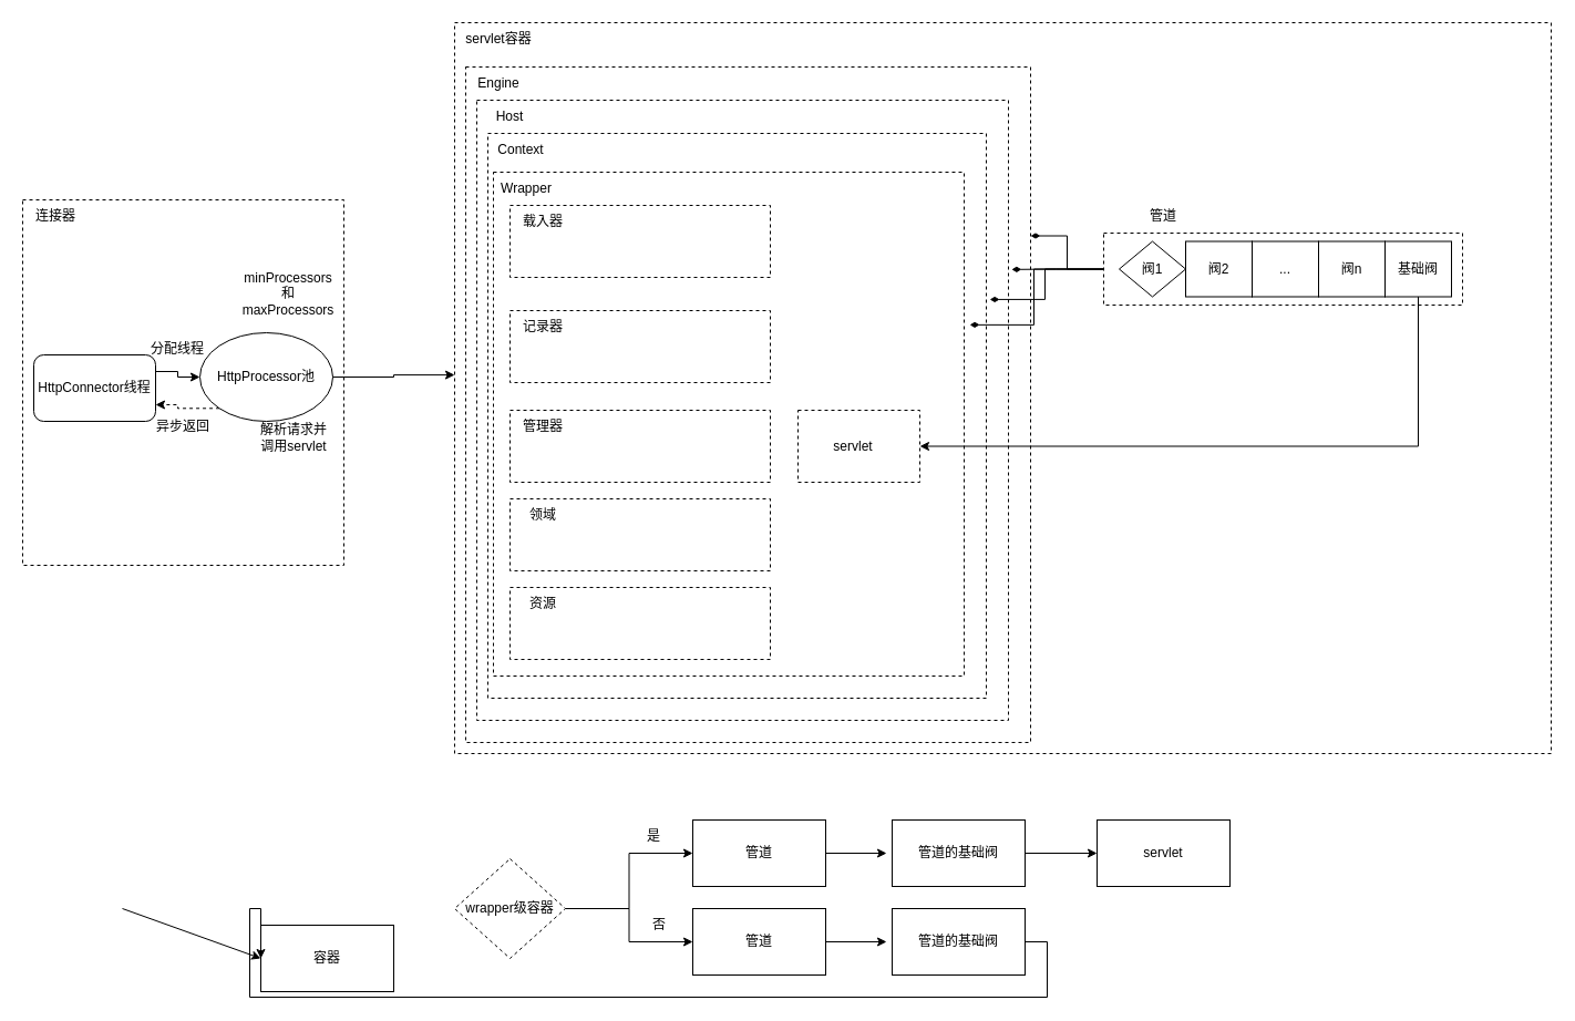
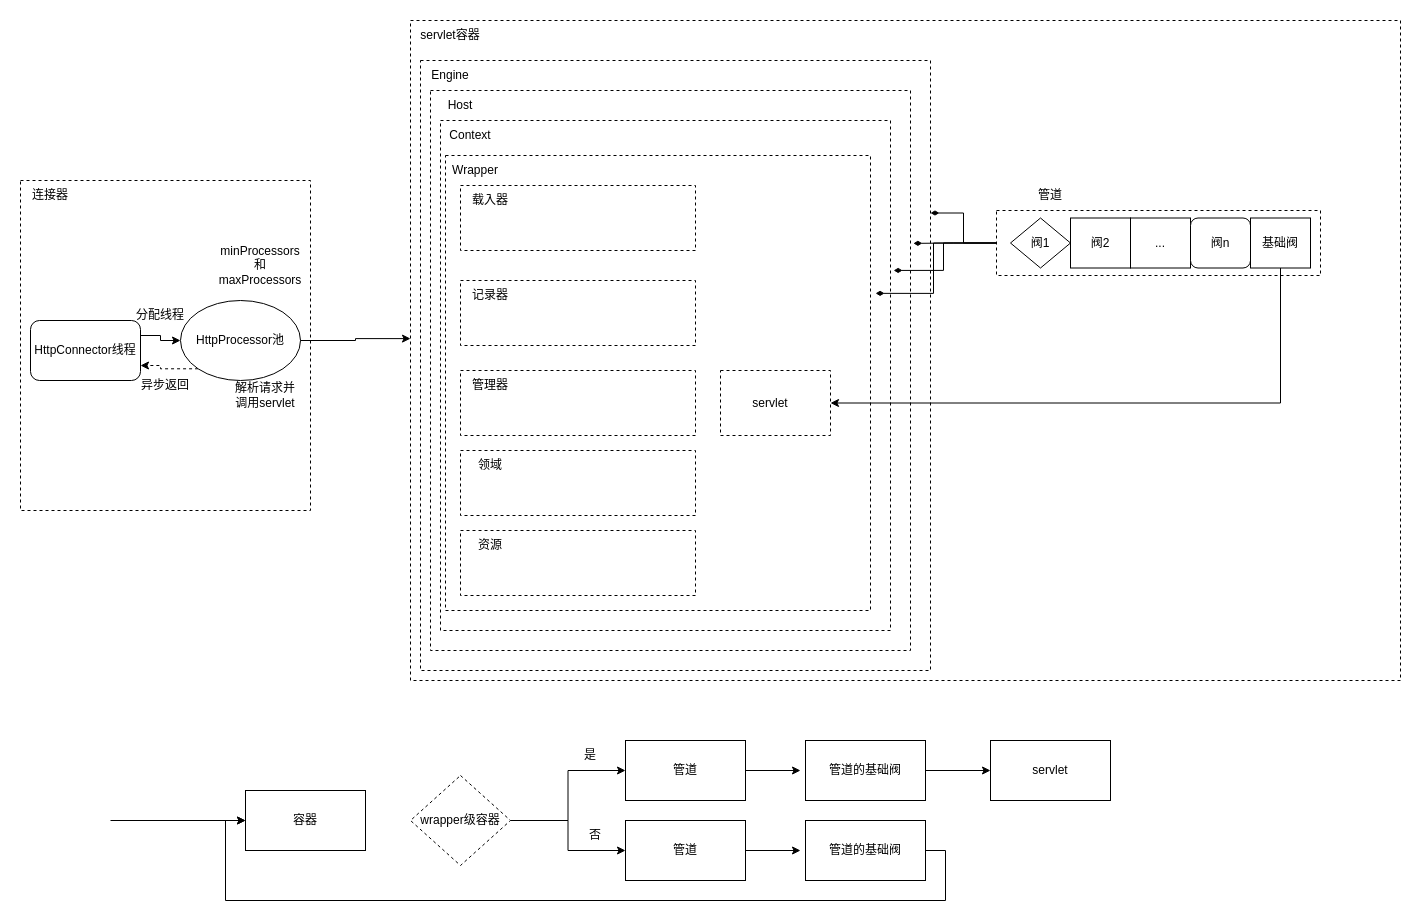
  <mxCell id="0" />
  <mxCell id="1" parent="0" />
  <mxCell id="2" value="" style="rounded=0;whiteSpace=wrap;html=1;fillColor=none;dashed=1;" parent="1" vertex="1"><mxGeometry x="410" y="20" width="990" height="660" as="geometry" /></mxCell>
  <mxCell id="3" value="" style="rounded=0;whiteSpace=wrap;html=1;fillColor=none;dashed=1;" parent="1" vertex="1"><mxGeometry x="20" y="180" width="290" height="330" as="geometry" /></mxCell>
  <mxCell id="4" style="edgeStyle=orthogonalEdgeStyle;rounded=0;orthogonalLoop=1;jettySize=auto;html=1;exitX=0;exitY=1;exitDx=0;exitDy=0;entryX=1;entryY=0.75;entryDx=0;entryDy=0;dashed=1;" parent="1" source="5" target="7" edge="1"><mxGeometry relative="1" as="geometry" /></mxCell>
  <mxCell id="5" value="HttpProcessor池" style="ellipse;whiteSpace=wrap;html=1;" parent="1" vertex="1"><mxGeometry x="180" y="300" width="120" height="80" as="geometry" /></mxCell>
  <mxCell id="6" style="edgeStyle=orthogonalEdgeStyle;rounded=0;orthogonalLoop=1;jettySize=auto;html=1;exitX=1;exitY=0.25;exitDx=0;exitDy=0;entryX=0;entryY=0.5;entryDx=0;entryDy=0;" parent="1" source="7" target="5" edge="1"><mxGeometry relative="1" as="geometry" /></mxCell>
  <mxCell id="7" value="HttpConnector线程" style="rounded=1;whiteSpace=wrap;html=1;" parent="1" vertex="1"><mxGeometry x="30" y="320" width="110" height="60" as="geometry" /></mxCell>
  <mxCell id="8" value="minProcessors和&lt;br&gt;maxProcessors" style="text;html=1;align=center;verticalAlign=middle;whiteSpace=wrap;rounded=0;" parent="1" vertex="1"><mxGeometry x="230" y="250" width="60" height="30" as="geometry" /></mxCell>
  <mxCell id="9" value="servlet容器" style="text;html=1;align=center;verticalAlign=middle;whiteSpace=wrap;rounded=0;" parent="1" vertex="1"><mxGeometry x="410" y="20" width="80" height="30" as="geometry" /></mxCell>
  <mxCell id="10" value="连接器" style="text;html=1;align=center;verticalAlign=middle;whiteSpace=wrap;rounded=0;" parent="1" vertex="1"><mxGeometry x="20" y="180" width="60" height="30" as="geometry" /></mxCell>
  <mxCell id="11" style="edgeStyle=orthogonalEdgeStyle;rounded=0;orthogonalLoop=1;jettySize=auto;html=1;exitX=1;exitY=0.5;exitDx=0;exitDy=0;entryX=0;entryY=0.482;entryDx=0;entryDy=0;entryPerimeter=0;" parent="1" source="5" target="2" edge="1"><mxGeometry relative="1" as="geometry" /></mxCell>
  <mxCell id="12" value="分配线程" style="text;html=1;align=center;verticalAlign=middle;whiteSpace=wrap;rounded=0;" parent="1" vertex="1"><mxGeometry x="130" y="300" width="60" height="30" as="geometry" /></mxCell>
  <mxCell id="13" value="异步返回" style="text;html=1;align=center;verticalAlign=middle;whiteSpace=wrap;rounded=0;" parent="1" vertex="1"><mxGeometry x="135" y="370" width="60" height="30" as="geometry" /></mxCell>
  <mxCell id="14" value="解析请求并调用servlet" style="text;html=1;align=center;verticalAlign=middle;whiteSpace=wrap;rounded=0;" parent="1" vertex="1"><mxGeometry x="230" y="380" width="70" height="30" as="geometry" /></mxCell>
  <mxCell id="15" value="" style="rounded=0;whiteSpace=wrap;html=1;fillColor=none;dashed=1;" parent="1" vertex="1"><mxGeometry x="420" y="60" width="510" height="610" as="geometry" /></mxCell>
  <mxCell id="16" value="Engine" style="text;html=1;align=center;verticalAlign=middle;whiteSpace=wrap;rounded=0;" parent="1" vertex="1"><mxGeometry x="420" y="60" width="60" height="30" as="geometry" /></mxCell>
  <mxCell id="17" value="" style="rounded=0;whiteSpace=wrap;html=1;fillColor=none;dashed=1;" parent="1" vertex="1"><mxGeometry x="430" y="90" width="480" height="560" as="geometry" /></mxCell>
  <mxCell id="18" value="Host" style="text;html=1;align=center;verticalAlign=middle;whiteSpace=wrap;rounded=0;" parent="1" vertex="1"><mxGeometry x="430" y="90" width="60" height="30" as="geometry" /></mxCell>
  <mxCell id="19" value="" style="rounded=0;whiteSpace=wrap;html=1;fillColor=none;dashed=1;" parent="1" vertex="1"><mxGeometry x="440" y="120" width="450" height="510" as="geometry" /></mxCell>
  <mxCell id="20" value="Context" style="text;html=1;align=center;verticalAlign=middle;whiteSpace=wrap;rounded=0;" parent="1" vertex="1"><mxGeometry x="440" y="120" width="60" height="30" as="geometry" /></mxCell>
  <mxCell id="21" value="" style="rounded=0;whiteSpace=wrap;html=1;fillColor=none;dashed=1;" parent="1" vertex="1"><mxGeometry x="445" y="155" width="425" height="455" as="geometry" /></mxCell>
  <mxCell id="22" value="Wrapper" style="text;html=1;align=center;verticalAlign=middle;whiteSpace=wrap;rounded=0;" parent="1" vertex="1"><mxGeometry x="445" y="155" width="60" height="30" as="geometry" /></mxCell>
  <mxCell id="23" value="" style="rounded=0;whiteSpace=wrap;html=1;fillColor=none;dashed=1;" parent="1" vertex="1"><mxGeometry x="460" y="185" width="235" height="65" as="geometry" /></mxCell>
  <mxCell id="24" value="载入器" style="text;html=1;align=center;verticalAlign=middle;whiteSpace=wrap;rounded=0;" parent="1" vertex="1"><mxGeometry x="460" y="185" width="60" height="30" as="geometry" /></mxCell>
  <mxCell id="25" value="" style="rounded=0;whiteSpace=wrap;html=1;fillColor=none;dashed=1;" parent="1" vertex="1"><mxGeometry x="460" y="280" width="235" height="65" as="geometry" /></mxCell>
  <mxCell id="26" value="记录器" style="text;html=1;align=center;verticalAlign=middle;whiteSpace=wrap;rounded=0;" parent="1" vertex="1"><mxGeometry x="460" y="280" width="60" height="30" as="geometry" /></mxCell>
  <mxCell id="27" value="" style="rounded=0;whiteSpace=wrap;html=1;fillColor=none;dashed=1;" parent="1" vertex="1"><mxGeometry x="460" y="370" width="235" height="65" as="geometry" /></mxCell>
  <mxCell id="28" value="管理器" style="text;html=1;align=center;verticalAlign=middle;whiteSpace=wrap;rounded=0;" parent="1" vertex="1"><mxGeometry x="460" y="370" width="60" height="30" as="geometry" /></mxCell>
  <mxCell id="29" value="" style="rounded=0;whiteSpace=wrap;html=1;fillColor=none;dashed=1;" parent="1" vertex="1"><mxGeometry x="460" y="450" width="235" height="65" as="geometry" /></mxCell>
  <mxCell id="30" value="领域&lt;span style=&quot;color: rgba(0, 0, 0, 0); font-family: monospace; font-size: 0px; text-align: start; text-wrap: nowrap;&quot;&gt;%3CmxGraphModel%3E%3Croot%3E%3CmxCell%20id%3D%220%22%2F%3E%3CmxCell%20id%3D%221%22%20parent%3D%220%22%2F%3E%3CmxCell%20id%3D%222%22%20value%3D%22%22%20style%3D%22rounded%3D0%3BwhiteSpace%3Dwrap%3Bhtml%3D1%3BfillColor%3Dnone%3Bdashed%3D1%3B%22%20vertex%3D%221%22%20parent%3D%221%22%3E%3CmxGeometry%20x%3D%22470%22%20y%3D%22425%22%20width%3D%22235%22%20height%3D%2265%22%20as%3D%22geometry%22%2F%3E%3C%2FmxCell%3E%3CmxCell%20id%3D%223%22%20value%3D%22%E8%BD%BD%E5%85%A5%E5%99%A8%22%20style%3D%22text%3Bhtml%3D1%3Balign%3Dcenter%3BverticalAlign%3Dmiddle%3BwhiteSpace%3Dwrap%3Brounded%3D0%3B%22%20vertex%3D%221%22%20parent%3D%221%22%3E%3CmxGeometry%20x%3D%22470%22%20y%3D%22425%22%20width%3D%2260%22%20height%3D%2230%22%20as%3D%22geometry%22%2F%3E%3C%2FmxCell%3E%3C%2Froot%3E%3C%2FmxGraphModel%3E&lt;/span&gt;" style="text;html=1;align=center;verticalAlign=middle;whiteSpace=wrap;rounded=0;" parent="1" vertex="1"><mxGeometry x="460" y="450" width="60" height="30" as="geometry" /></mxCell>
  <mxCell id="31" value="" style="rounded=0;whiteSpace=wrap;html=1;fillColor=none;dashed=1;" parent="1" vertex="1"><mxGeometry x="460" y="530" width="235" height="65" as="geometry" /></mxCell>
  <mxCell id="32" value="资源" style="text;html=1;align=center;verticalAlign=middle;whiteSpace=wrap;rounded=0;" parent="1" vertex="1"><mxGeometry x="460" y="530" width="60" height="30" as="geometry" /></mxCell>
  <mxCell id="33" style="rounded=0;orthogonalLoop=1;jettySize=auto;html=1;exitX=0;exitY=0.5;exitDx=0;exitDy=0;entryX=1;entryY=0.25;entryDx=0;entryDy=0;edgeStyle=orthogonalEdgeStyle;startArrow=none;startFill=0;endArrow=diamondThin;endFill=1;" edge="1" parent="1" source="34" target="15"><mxGeometry relative="1" as="geometry" /></mxCell>
  <mxCell id="34" value="" style="rounded=0;whiteSpace=wrap;html=1;fillColor=none;dashed=1;" vertex="1" parent="1"><mxGeometry x="996" y="210" width="324" height="65" as="geometry" /></mxCell>
  <mxCell id="35" value="阀1" style="rhombus;whiteSpace=wrap;html=1;" vertex="1" parent="1"><mxGeometry x="1010" y="217.5" width="60" height="50" as="geometry" /></mxCell>
  <mxCell id="36" value="阀2" style="rounded=0;whiteSpace=wrap;html=1;" vertex="1" parent="1"><mxGeometry x="1070" y="217.5" width="60" height="50" as="geometry" /></mxCell>
  <mxCell id="37" value="..." style="rounded=0;whiteSpace=wrap;html=1;" vertex="1" parent="1"><mxGeometry x="1130" y="217.5" width="60" height="50" as="geometry" /></mxCell>
- <mxCell id="38" value="阀n" style="rounded=0;whiteSpace=wrap;html=1;" vertex="1" parent="1"><mxGeometry x="1190" y="217.5" width="60" height="50" as="geometry" /></mxCell>
+ <mxCell id="38" value="阀n" style="whiteSpace=wrap;html=1;rounded=1;" vertex="1" parent="1"><mxGeometry x="1190" y="217.5" width="60" height="50" as="geometry" /></mxCell>
  <mxCell id="39" value="管道" style="text;html=1;align=center;verticalAlign=middle;whiteSpace=wrap;rounded=0;" vertex="1" parent="1"><mxGeometry x="1020" y="180" width="60" height="30" as="geometry" /></mxCell>
  <mxCell id="40" style="edgeStyle=orthogonalEdgeStyle;rounded=0;orthogonalLoop=1;jettySize=auto;html=1;exitX=0;exitY=0.5;exitDx=0;exitDy=0;entryX=1.006;entryY=0.273;entryDx=0;entryDy=0;entryPerimeter=0;endArrow=diamondThin;endFill=1;" edge="1" parent="1" source="34" target="17"><mxGeometry relative="1" as="geometry" /></mxCell>
  <mxCell id="41" style="edgeStyle=orthogonalEdgeStyle;rounded=0;orthogonalLoop=1;jettySize=auto;html=1;exitX=0;exitY=0.5;exitDx=0;exitDy=0;entryX=1.007;entryY=0.294;entryDx=0;entryDy=0;entryPerimeter=0;endArrow=diamondThin;endFill=1;" edge="1" parent="1" source="34" target="19"><mxGeometry relative="1" as="geometry" /></mxCell>
  <mxCell id="42" style="edgeStyle=orthogonalEdgeStyle;rounded=0;orthogonalLoop=1;jettySize=auto;html=1;exitX=0;exitY=0.5;exitDx=0;exitDy=0;entryX=1.012;entryY=0.303;entryDx=0;entryDy=0;entryPerimeter=0;endArrow=diamondThin;endFill=1;" edge="1" parent="1" source="34" target="21"><mxGeometry relative="1" as="geometry" /></mxCell>
  <mxCell id="43" style="edgeStyle=orthogonalEdgeStyle;rounded=0;orthogonalLoop=1;jettySize=auto;html=1;exitX=0.5;exitY=1;exitDx=0;exitDy=0;entryX=1;entryY=0.5;entryDx=0;entryDy=0;" edge="1" parent="1" source="44" target="45"><mxGeometry relative="1" as="geometry" /></mxCell>
  <mxCell id="44" value="基础阀" style="rounded=0;whiteSpace=wrap;html=1;" vertex="1" parent="1"><mxGeometry x="1250" y="217.5" width="60" height="50" as="geometry" /></mxCell>
  <mxCell id="45" value="" style="rounded=0;whiteSpace=wrap;html=1;fillColor=none;dashed=1;" vertex="1" parent="1"><mxGeometry x="720" y="370" width="110" height="65" as="geometry" /></mxCell>
  <mxCell id="46" value="servlet" style="text;html=1;align=center;verticalAlign=middle;whiteSpace=wrap;rounded=0;" vertex="1" parent="1"><mxGeometry x="740" y="387.5" width="60" height="30" as="geometry" /></mxCell>
- <mxCell id="47" value="容器" style="rounded=0;whiteSpace=wrap;html=1;" vertex="1" parent="1"><mxGeometry x="235" y="835" width="120" height="60" as="geometry" /></mxCell>
+ <mxCell id="47" value="容器" style="rounded=0;whiteSpace=wrap;html=1;" vertex="1" parent="1"><mxGeometry x="245" y="790" width="120" height="60" as="geometry" /></mxCell>
  <mxCell id="48" style="edgeStyle=orthogonalEdgeStyle;rounded=0;orthogonalLoop=1;jettySize=auto;html=1;exitX=1;exitY=0.5;exitDx=0;exitDy=0;" edge="1" parent="1" source="49"><mxGeometry relative="1" as="geometry"><mxPoint x="800" y="850" as="targetPoint" /></mxGeometry></mxCell>
  <mxCell id="49" value="管道" style="rounded=0;whiteSpace=wrap;html=1;" vertex="1" parent="1"><mxGeometry x="625" y="820" width="120" height="60" as="geometry" /></mxCell>
  <mxCell id="50" style="edgeStyle=orthogonalEdgeStyle;rounded=0;orthogonalLoop=1;jettySize=auto;html=1;exitX=1;exitY=0.5;exitDx=0;exitDy=0;entryX=0;entryY=0.5;entryDx=0;entryDy=0;" edge="1" parent="1" source="51" target="47"><mxGeometry relative="1" as="geometry"><Array as="points"><mxPoint x="945" y="850" /><mxPoint x="945" y="900" /><mxPoint x="225" y="900" /><mxPoint x="225" y="820" /></Array></mxGeometry></mxCell>
  <mxCell id="51" value="管道的基础阀" style="rounded=0;whiteSpace=wrap;html=1;" vertex="1" parent="1"><mxGeometry x="805" y="820" width="120" height="60" as="geometry" /></mxCell>
  <mxCell id="52" style="edgeStyle=orthogonalEdgeStyle;rounded=0;orthogonalLoop=1;jettySize=auto;html=1;exitX=1;exitY=0.5;exitDx=0;exitDy=0;entryX=0;entryY=0.5;entryDx=0;entryDy=0;" edge="1" parent="1" source="54" target="49"><mxGeometry relative="1" as="geometry" /></mxCell>
  <mxCell id="53" style="edgeStyle=orthogonalEdgeStyle;rounded=0;orthogonalLoop=1;jettySize=auto;html=1;exitX=1;exitY=0.5;exitDx=0;exitDy=0;entryX=0;entryY=0.5;entryDx=0;entryDy=0;" edge="1" parent="1" source="54" target="56"><mxGeometry relative="1" as="geometry" /></mxCell>
  <mxCell id="54" value="wrapper级容器" style="rhombus;whiteSpace=wrap;html=1;dashed=1;" vertex="1" parent="1"><mxGeometry x="410" y="775" width="100" height="90" as="geometry" /></mxCell>
  <mxCell id="55" style="edgeStyle=orthogonalEdgeStyle;rounded=0;orthogonalLoop=1;jettySize=auto;html=1;exitX=1;exitY=0.5;exitDx=0;exitDy=0;" edge="1" parent="1" source="56"><mxGeometry relative="1" as="geometry"><mxPoint x="800" y="770" as="targetPoint" /></mxGeometry></mxCell>
  <mxCell id="56" value="管道" style="rounded=0;whiteSpace=wrap;html=1;" vertex="1" parent="1"><mxGeometry x="625" y="740" width="120" height="60" as="geometry" /></mxCell>
  <mxCell id="57" style="edgeStyle=orthogonalEdgeStyle;rounded=0;orthogonalLoop=1;jettySize=auto;html=1;exitX=1;exitY=0.5;exitDx=0;exitDy=0;entryX=0;entryY=0.5;entryDx=0;entryDy=0;" edge="1" parent="1" source="58" target="61"><mxGeometry relative="1" as="geometry" /></mxCell>
  <mxCell id="58" value="管道的基础阀" style="rounded=0;whiteSpace=wrap;html=1;" vertex="1" parent="1"><mxGeometry x="805" y="740" width="120" height="60" as="geometry" /></mxCell>
  <mxCell id="59" value="否" style="text;html=1;align=center;verticalAlign=middle;whiteSpace=wrap;rounded=0;" vertex="1" parent="1"><mxGeometry x="565" y="820" width="60" height="30" as="geometry" /></mxCell>
  <mxCell id="60" value="是" style="text;html=1;align=center;verticalAlign=middle;whiteSpace=wrap;rounded=0;" vertex="1" parent="1"><mxGeometry x="560" y="740" width="60" height="30" as="geometry" /></mxCell>
  <mxCell id="61" value="servlet" style="rounded=0;whiteSpace=wrap;html=1;" vertex="1" parent="1"><mxGeometry x="990" y="740" width="120" height="60" as="geometry" /></mxCell>
  <mxCell id="62" value="" style="endArrow=classic;html=1;rounded=0;entryX=0;entryY=0.5;entryDx=0;entryDy=0;" edge="1" parent="1" target="47"><mxGeometry width="50" height="50" relative="1" as="geometry"><mxPoint x="110" y="820" as="sourcePoint" /><mxPoint x="240" y="820" as="targetPoint" /></mxGeometry></mxCell>
